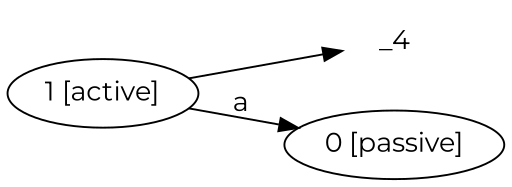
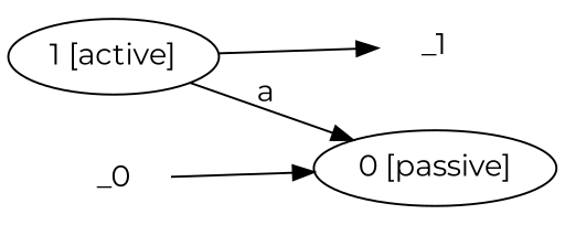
  digraph {
    fontname=Montserrat
    rankdir=LR
    node [fontname=Montserrat]
    edge [fontname=Montserrat]
-   _1 [shape=none label=_4]
+   _1 [shape=none]
    n2 [label="1 [active]"]
    n3 [label="0 [passive]"]
+   _0 [shape=none]
    n2 -> _1
    n2 -> n3 [label=a]
+   _0 -> n3
  }
